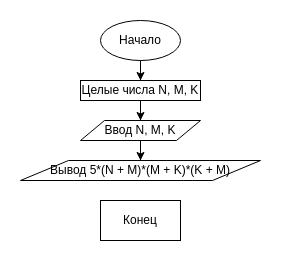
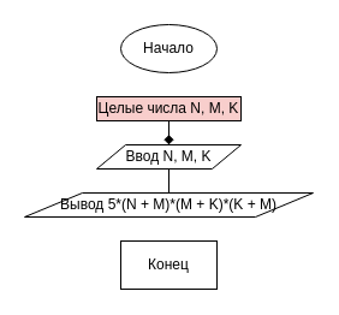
  <mxCell id="0" />
  <mxCell id="1" parent="0" />
- <mxCell id="2" style="edgeStyle=orthogonalEdgeStyle;rounded=0;orthogonalLoop=1;jettySize=auto;html=1;entryX=0.5;entryY=0;entryDx=0;entryDy=0;" edge="1" parent="1" source="3" target="7"><mxGeometry relative="1" as="geometry" /></mxCell>
  <mxCell id="3" value="Начало" style="ellipse;whiteSpace=wrap;html=1;" vertex="1" parent="1"><mxGeometry x="100" y="20" width="80" height="40" as="geometry" /></mxCell>
  <mxCell id="4" value="Вывод 5*(N + M)*(M + K)*(K + M)" style="shape=parallelogram;perimeter=parallelogramPerimeter;whiteSpace=wrap;html=1;" vertex="1" parent="1"><mxGeometry x="20" y="160" width="240" height="20" as="geometry" /></mxCell>
  <mxCell id="5" value="Конец" style="whiteSpace=wrap;html=1;rounded=0;" vertex="1" parent="1"><mxGeometry x="100" y="200" width="80" height="40" as="geometry" /></mxCell>
- <mxCell id="6" style="edgeStyle=orthogonalEdgeStyle;rounded=0;orthogonalLoop=1;jettySize=auto;html=1;" edge="1" parent="1" source="7" target="9"><mxGeometry relative="1" as="geometry" /></mxCell>
- <mxCell id="7" value="Целые числа&amp;nbsp;N, M, K" style="rounded=0;whiteSpace=wrap;html=1;" vertex="1" parent="1"><mxGeometry x="80" y="80" width="120" height="20" as="geometry" /></mxCell>
- <mxCell id="8" style="edgeStyle=orthogonalEdgeStyle;rounded=0;orthogonalLoop=1;jettySize=auto;html=1;entryX=0.5;entryY=0;entryDx=0;entryDy=0;" edge="1" parent="1" source="9" target="4"><mxGeometry relative="1" as="geometry" /></mxCell>
+ <mxCell id="6" style="edgeStyle=orthogonalEdgeStyle;rounded=0;orthogonalLoop=1;jettySize=auto;html=1;endArrow=diamond;" edge="1" parent="1" source="7" target="9"><mxGeometry relative="1" as="geometry" /></mxCell>
+ <mxCell id="7" value="Целые числа&amp;nbsp;N, M, K" style="rounded=0;whiteSpace=wrap;html=1;fillColor=#f8cecc;" vertex="1" parent="1"><mxGeometry x="80" y="80" width="120" height="20" as="geometry" /></mxCell>
+ <mxCell id="8" style="edgeStyle=orthogonalEdgeStyle;rounded=0;orthogonalLoop=1;jettySize=auto;html=1;entryX=0.5;entryY=0;entryDx=0;entryDy=0;endArrow=none;" edge="1" parent="1" source="9" target="4"><mxGeometry relative="1" as="geometry" /></mxCell>
  <mxCell id="9" value="Ввод&amp;nbsp;N, M, K" style="shape=parallelogram;perimeter=parallelogramPerimeter;whiteSpace=wrap;html=1;" vertex="1" parent="1"><mxGeometry x="80" y="120" width="120" height="20" as="geometry" /></mxCell>
